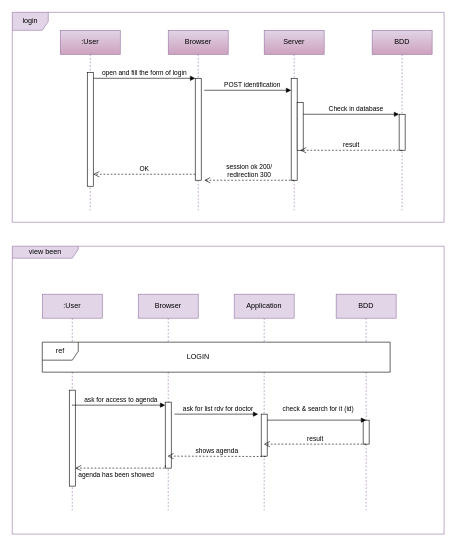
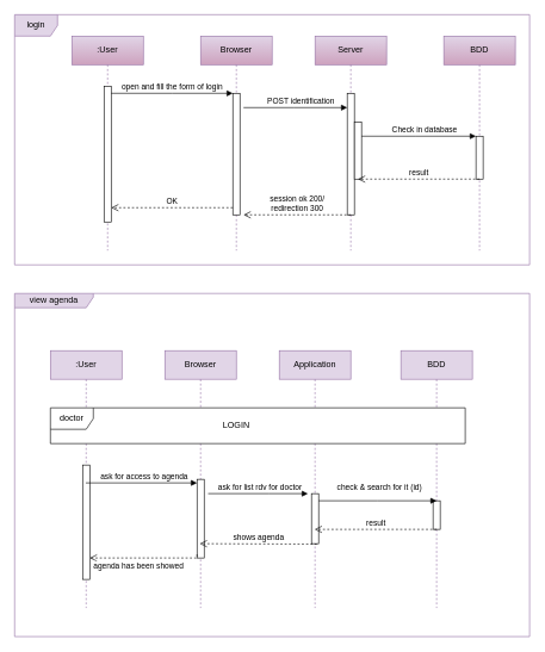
  <mxCell id="0" />
  <mxCell id="1" parent="0" />
  <mxCell id="2" value=":User" style="shape=umlLifeline;perimeter=lifelinePerimeter;whiteSpace=wrap;html=1;container=0;dropTarget=0;collapsible=0;recursiveResize=0;outlineConnect=0;portConstraint=eastwest;newEdgeStyle={&quot;edgeStyle&quot;:&quot;elbowEdgeStyle&quot;,&quot;elbow&quot;:&quot;vertical&quot;,&quot;curved&quot;:0,&quot;rounded&quot;:0};fillColor=#e1d5e7;strokeColor=#9673a6;gradientColor=#CDA2BE;" vertex="1" parent="1"><mxGeometry x="100" y="50" width="100" height="300" as="geometry" /></mxCell>
  <mxCell id="3" value="" style="html=1;points=[];perimeter=orthogonalPerimeter;outlineConnect=0;targetShapes=umlLifeline;portConstraint=eastwest;newEdgeStyle={&quot;edgeStyle&quot;:&quot;elbowEdgeStyle&quot;,&quot;elbow&quot;:&quot;vertical&quot;,&quot;curved&quot;:0,&quot;rounded&quot;:0};" vertex="1" parent="2"><mxGeometry x="45" y="70" width="10" height="190" as="geometry" /></mxCell>
  <mxCell id="4" value="Browser" style="shape=umlLifeline;perimeter=lifelinePerimeter;whiteSpace=wrap;html=1;container=0;dropTarget=0;collapsible=0;recursiveResize=0;outlineConnect=0;portConstraint=eastwest;newEdgeStyle={&quot;edgeStyle&quot;:&quot;elbowEdgeStyle&quot;,&quot;elbow&quot;:&quot;vertical&quot;,&quot;curved&quot;:0,&quot;rounded&quot;:0};fillColor=#e1d5e7;strokeColor=#9673a6;gradientColor=#CDA2BE;" vertex="1" parent="1"><mxGeometry x="280" y="50" width="100" height="300" as="geometry" /></mxCell>
  <mxCell id="5" value="" style="html=1;points=[];perimeter=orthogonalPerimeter;outlineConnect=0;targetShapes=umlLifeline;portConstraint=eastwest;newEdgeStyle={&quot;edgeStyle&quot;:&quot;elbowEdgeStyle&quot;,&quot;elbow&quot;:&quot;vertical&quot;,&quot;curved&quot;:0,&quot;rounded&quot;:0};" vertex="1" parent="4"><mxGeometry x="45" y="80" width="10" height="170" as="geometry" /></mxCell>
  <mxCell id="6" value="open and fill the form of login" style="html=1;verticalAlign=bottom;endArrow=block;edgeStyle=elbowEdgeStyle;elbow=vertical;curved=0;rounded=0;" edge="1" parent="1" source="3" target="5"><mxGeometry relative="1" as="geometry"><mxPoint x="255" y="140" as="sourcePoint" /><Array as="points"><mxPoint x="240" y="130" /></Array></mxGeometry></mxCell>
  <mxCell id="7" value="OK" style="html=1;verticalAlign=bottom;endArrow=open;dashed=1;endSize=8;edgeStyle=elbowEdgeStyle;elbow=horizontal;curved=0;rounded=0;" edge="1" parent="1" source="5" target="3"><mxGeometry relative="1" as="geometry"><mxPoint x="255" y="215" as="targetPoint" /><Array as="points"><mxPoint x="250" y="290" /></Array></mxGeometry></mxCell>
  <mxCell id="8" value="login" style="shape=umlFrame;whiteSpace=wrap;html=1;pointerEvents=0;fillColor=#e1d5e7;strokeColor=#9673a6;" vertex="1" parent="1"><mxGeometry x="20" y="20" width="720" height="350" as="geometry" /></mxCell>
  <mxCell id="9" value="Server" style="shape=umlLifeline;perimeter=lifelinePerimeter;whiteSpace=wrap;html=1;container=0;dropTarget=0;collapsible=0;recursiveResize=0;outlineConnect=0;portConstraint=eastwest;newEdgeStyle={&quot;edgeStyle&quot;:&quot;elbowEdgeStyle&quot;,&quot;elbow&quot;:&quot;vertical&quot;,&quot;curved&quot;:0,&quot;rounded&quot;:0};fillColor=#e1d5e7;strokeColor=#9673a6;gradientColor=#CDA2BE;" vertex="1" parent="1"><mxGeometry x="440" y="50" width="100" height="300" as="geometry" /></mxCell>
  <mxCell id="10" value="" style="html=1;points=[];perimeter=orthogonalPerimeter;outlineConnect=0;targetShapes=umlLifeline;portConstraint=eastwest;newEdgeStyle={&quot;edgeStyle&quot;:&quot;elbowEdgeStyle&quot;,&quot;elbow&quot;:&quot;vertical&quot;,&quot;curved&quot;:0,&quot;rounded&quot;:0};" vertex="1" parent="9"><mxGeometry x="45" y="80" width="10" height="170" as="geometry" /></mxCell>
  <mxCell id="11" value="" style="html=1;points=[];perimeter=orthogonalPerimeter;outlineConnect=0;targetShapes=umlLifeline;portConstraint=eastwest;newEdgeStyle={&quot;edgeStyle&quot;:&quot;elbowEdgeStyle&quot;,&quot;elbow&quot;:&quot;vertical&quot;,&quot;curved&quot;:0,&quot;rounded&quot;:0};" vertex="1" parent="9"><mxGeometry x="55" y="120" width="10" height="80" as="geometry" /></mxCell>
  <mxCell id="12" value="BDD" style="shape=umlLifeline;perimeter=lifelinePerimeter;whiteSpace=wrap;html=1;container=0;dropTarget=0;collapsible=0;recursiveResize=0;outlineConnect=0;portConstraint=eastwest;newEdgeStyle={&quot;edgeStyle&quot;:&quot;elbowEdgeStyle&quot;,&quot;elbow&quot;:&quot;vertical&quot;,&quot;curved&quot;:0,&quot;rounded&quot;:0};fillColor=#e1d5e7;strokeColor=#9673a6;gradientColor=#CDA2BE;" vertex="1" parent="1"><mxGeometry x="620" y="50" width="100" height="300" as="geometry" /></mxCell>
  <mxCell id="13" value="" style="html=1;points=[];perimeter=orthogonalPerimeter;outlineConnect=0;targetShapes=umlLifeline;portConstraint=eastwest;newEdgeStyle={&quot;edgeStyle&quot;:&quot;elbowEdgeStyle&quot;,&quot;elbow&quot;:&quot;vertical&quot;,&quot;curved&quot;:0,&quot;rounded&quot;:0};" vertex="1" parent="12"><mxGeometry x="45" y="140" width="10" height="60" as="geometry" /></mxCell>
  <mxCell id="14" value="POST identification" style="html=1;verticalAlign=bottom;endArrow=block;edgeStyle=elbowEdgeStyle;elbow=vertical;curved=0;rounded=0;" edge="1" parent="1" target="10"><mxGeometry x="0.103" relative="1" as="geometry"><mxPoint x="340" y="150" as="sourcePoint" /><Array as="points"><mxPoint x="410" y="150" /></Array><mxPoint x="480" y="150" as="targetPoint" /><mxPoint as="offset" /></mxGeometry></mxCell>
  <mxCell id="15" value="Check in database" style="html=1;verticalAlign=bottom;endArrow=block;edgeStyle=elbowEdgeStyle;elbow=vertical;curved=0;rounded=0;" edge="1" parent="1" source="11" target="13"><mxGeometry x="0.103" relative="1" as="geometry"><mxPoint x="510" y="190" as="sourcePoint" /><Array as="points"><mxPoint x="580" y="190" /></Array><mxPoint x="655" y="190" as="targetPoint" /><mxPoint as="offset" /></mxGeometry></mxCell>
  <mxCell id="16" value="result" style="html=1;verticalAlign=bottom;endArrow=open;dashed=1;endSize=8;edgeStyle=elbowEdgeStyle;elbow=vertical;curved=0;rounded=0;" edge="1" parent="1"><mxGeometry relative="1" as="geometry"><mxPoint x="500" y="250" as="targetPoint" /><Array as="points"><mxPoint x="595" y="250" /></Array><mxPoint x="670" y="250" as="sourcePoint" /><mxPoint as="offset" /></mxGeometry></mxCell>
  <mxCell id="17" value="session ok 200/&lt;div&gt;redirection 300&lt;/div&gt;" style="html=1;verticalAlign=bottom;endArrow=open;dashed=1;endSize=8;edgeStyle=elbowEdgeStyle;elbow=horizontal;curved=0;rounded=0;" edge="1" parent="1"><mxGeometry relative="1" as="geometry"><mxPoint x="340" y="300" as="targetPoint" /><Array as="points"><mxPoint x="415" y="300" /></Array><mxPoint x="490" y="300" as="sourcePoint" /></mxGeometry></mxCell>
- <mxCell id="18" value="view been" style="shape=umlFrame;whiteSpace=wrap;html=1;pointerEvents=0;width=110;height=20;fillColor=#e1d5e7;strokeColor=#9673a6;" vertex="1" parent="1"><mxGeometry x="20" y="410" width="720" height="480" as="geometry" /></mxCell>
+ <mxCell id="18" value="view agenda" style="shape=umlFrame;whiteSpace=wrap;html=1;pointerEvents=0;width=110;height=20;fillColor=#e1d5e7;strokeColor=#9673a6;" vertex="1" parent="1"><mxGeometry x="20" y="410" width="720" height="480" as="geometry" /></mxCell>
  <mxCell id="19" value=":User" style="shape=umlLifeline;perimeter=lifelinePerimeter;whiteSpace=wrap;html=1;container=0;dropTarget=0;collapsible=0;recursiveResize=0;outlineConnect=0;portConstraint=eastwest;newEdgeStyle={&quot;edgeStyle&quot;:&quot;elbowEdgeStyle&quot;,&quot;elbow&quot;:&quot;vertical&quot;,&quot;curved&quot;:0,&quot;rounded&quot;:0};fillColor=#e1d5e7;strokeColor=#9673a6;gradientColor=none;" vertex="1" parent="1"><mxGeometry x="70" y="490" width="100" height="360" as="geometry" /></mxCell>
  <mxCell id="20" value="" style="html=1;points=[];perimeter=orthogonalPerimeter;outlineConnect=0;targetShapes=umlLifeline;portConstraint=eastwest;newEdgeStyle={&quot;edgeStyle&quot;:&quot;elbowEdgeStyle&quot;,&quot;elbow&quot;:&quot;vertical&quot;,&quot;curved&quot;:0,&quot;rounded&quot;:0};" vertex="1" parent="19"><mxGeometry x="45" y="160" width="10" height="160" as="geometry" /></mxCell>
  <mxCell id="21" value="Browser" style="shape=umlLifeline;perimeter=lifelinePerimeter;whiteSpace=wrap;html=1;container=0;dropTarget=0;collapsible=0;recursiveResize=0;outlineConnect=0;portConstraint=eastwest;newEdgeStyle={&quot;edgeStyle&quot;:&quot;elbowEdgeStyle&quot;,&quot;elbow&quot;:&quot;vertical&quot;,&quot;curved&quot;:0,&quot;rounded&quot;:0};fillColor=#e1d5e7;strokeColor=#9673a6;gradientColor=none;" vertex="1" parent="1"><mxGeometry x="230" y="490" width="100" height="360" as="geometry" /></mxCell>
  <mxCell id="22" value="" style="html=1;points=[[0,0,0,0,5],[0,1,0,0,-5],[1,0,0,0,5],[1,1,0,0,-5]];perimeter=orthogonalPerimeter;outlineConnect=0;targetShapes=umlLifeline;portConstraint=eastwest;newEdgeStyle={&quot;curved&quot;:0,&quot;rounded&quot;:0};" vertex="1" parent="21"><mxGeometry x="45" y="180" width="10" height="110" as="geometry" /></mxCell>
  <mxCell id="23" value="ask for access to agenda" style="html=1;verticalAlign=bottom;endArrow=block;edgeStyle=elbowEdgeStyle;elbow=vertical;curved=0;rounded=0;" edge="1" parent="1" source="19"><mxGeometry x="0.04" relative="1" as="geometry"><mxPoint x="170" y="600" as="sourcePoint" /><Array as="points" /><mxPoint x="275" y="674.667" as="targetPoint" /><mxPoint as="offset" /></mxGeometry></mxCell>
  <mxCell id="24" value="Application" style="shape=umlLifeline;perimeter=lifelinePerimeter;whiteSpace=wrap;html=1;container=0;dropTarget=0;collapsible=0;recursiveResize=0;outlineConnect=0;portConstraint=eastwest;newEdgeStyle={&quot;edgeStyle&quot;:&quot;elbowEdgeStyle&quot;,&quot;elbow&quot;:&quot;vertical&quot;,&quot;curved&quot;:0,&quot;rounded&quot;:0};fillColor=#e1d5e7;strokeColor=#9673a6;gradientColor=none;" vertex="1" parent="1"><mxGeometry x="390" y="490" width="100" height="360" as="geometry" /></mxCell>
  <mxCell id="25" value="" style="html=1;points=[[0,0,0,0,5],[0,1,0,0,-5],[1,0,0,0,5],[1,1,0,0,-5]];perimeter=orthogonalPerimeter;outlineConnect=0;targetShapes=umlLifeline;portConstraint=eastwest;newEdgeStyle={&quot;curved&quot;:0,&quot;rounded&quot;:0};" vertex="1" parent="24"><mxGeometry x="45" y="200" width="10" height="70" as="geometry" /></mxCell>
  <mxCell id="26" value="ask for list rdv for doctor" style="html=1;verticalAlign=bottom;endArrow=block;edgeStyle=elbowEdgeStyle;elbow=vertical;curved=0;rounded=0;" edge="1" parent="1"><mxGeometry x="0.035" relative="1" as="geometry"><mxPoint x="290.5" y="690" as="sourcePoint" /><Array as="points"><mxPoint x="375.5" y="690" /></Array><mxPoint x="430" y="690" as="targetPoint" /><mxPoint as="offset" /></mxGeometry></mxCell>
  <mxCell id="27" value="BDD" style="shape=umlLifeline;perimeter=lifelinePerimeter;whiteSpace=wrap;html=1;container=0;dropTarget=0;collapsible=0;recursiveResize=0;outlineConnect=0;portConstraint=eastwest;newEdgeStyle={&quot;edgeStyle&quot;:&quot;elbowEdgeStyle&quot;,&quot;elbow&quot;:&quot;vertical&quot;,&quot;curved&quot;:0,&quot;rounded&quot;:0};fillColor=#e1d5e7;strokeColor=#9673a6;gradientColor=none;" vertex="1" parent="1"><mxGeometry x="560" y="490" width="100" height="360" as="geometry" /></mxCell>
  <mxCell id="28" value="" style="html=1;points=[];perimeter=orthogonalPerimeter;outlineConnect=0;targetShapes=umlLifeline;portConstraint=eastwest;newEdgeStyle={&quot;edgeStyle&quot;:&quot;elbowEdgeStyle&quot;,&quot;elbow&quot;:&quot;vertical&quot;,&quot;curved&quot;:0,&quot;rounded&quot;:0};" vertex="1" parent="27"><mxGeometry x="45" y="210" width="10" height="40" as="geometry" /></mxCell>
  <mxCell id="29" value="check &amp;amp; search for it (id)" style="html=1;verticalAlign=bottom;endArrow=block;edgeStyle=elbowEdgeStyle;elbow=vertical;curved=0;rounded=0;" edge="1" parent="1" source="25"><mxGeometry x="0.029" y="10" relative="1" as="geometry"><mxPoint x="460" y="700.167" as="sourcePoint" /><Array as="points" /><mxPoint x="610" y="700" as="targetPoint" /><mxPoint as="offset" /></mxGeometry></mxCell>
  <mxCell id="30" value="result" style="html=1;verticalAlign=bottom;endArrow=open;dashed=1;endSize=8;edgeStyle=elbowEdgeStyle;elbow=vertical;curved=0;rounded=0;" edge="1" parent="1" target="24"><mxGeometry relative="1" as="geometry"><mxPoint x="510" y="740" as="targetPoint" /><Array as="points"><mxPoint x="545" y="740" /></Array><mxPoint x="610" y="740" as="sourcePoint" /><mxPoint as="offset" /></mxGeometry></mxCell>
  <mxCell id="31" value="shows agenda" style="html=1;verticalAlign=bottom;endArrow=open;dashed=1;endSize=8;edgeStyle=elbowEdgeStyle;elbow=vertical;curved=0;rounded=0;" edge="1" parent="1"><mxGeometry relative="1" as="geometry"><mxPoint x="278.833" y="759.997" as="targetPoint" /><Array as="points" /><mxPoint x="442.5" y="760.66" as="sourcePoint" /><mxPoint as="offset" /></mxGeometry></mxCell>
  <mxCell id="32" value="agenda has been showed" style="html=1;verticalAlign=bottom;endArrow=open;dashed=1;endSize=8;edgeStyle=elbowEdgeStyle;elbow=vertical;curved=0;rounded=0;exitX=0;exitY=1;exitDx=0;exitDy=-5;exitPerimeter=0;" edge="1" parent="1" source="22" target="20"><mxGeometry x="0.125" y="20" relative="1" as="geometry"><mxPoint x="150" y="780" as="targetPoint" /><Array as="points"><mxPoint x="180" y="780" /></Array><mxPoint x="235" y="805" as="sourcePoint" /><mxPoint as="offset" /></mxGeometry></mxCell>
- <mxCell id="33" value="ref" style="shape=umlFrame;whiteSpace=wrap;html=1;pointerEvents=0;swimlaneFillColor=default;" vertex="1" parent="1"><mxGeometry x="70" y="570" width="580" height="50" as="geometry" /></mxCell>
+ <mxCell id="33" value="doctor" style="shape=umlFrame;whiteSpace=wrap;html=1;pointerEvents=0;swimlaneFillColor=default;" vertex="1" parent="1"><mxGeometry x="70" y="570" width="580" height="50" as="geometry" /></mxCell>
  <mxCell id="34" value="LOGIN" style="text;html=1;align=center;verticalAlign=middle;whiteSpace=wrap;rounded=0;" vertex="1" parent="1"><mxGeometry x="300" y="580" width="60" height="30" as="geometry" /></mxCell>
